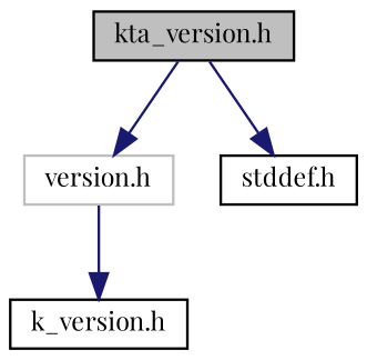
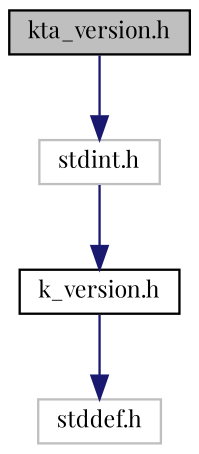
  digraph {
    fontname="Playfair Display"
    node [color=black fillcolor=white fontname="Playfair Display" fontsize=10 shape=record style=filled]
    edge [color=midnightblue fontname="Playfair Display" fontsize=10 labelfontname=Helvetica labelfontsize=10 style=solid]
    n1 [fillcolor=grey75 fontcolor=black height=0.2 label="kta_version.h" width=0.4]
-   n2 [color=grey75 height=0.2 label="version.h" width=0.4]
-   n3 [height=0.2 label="stddef.h" width=0.4]
+   n2 [color=grey75 height=0.2 label="stdint.h" width=0.4]
+   n3 [color=grey75 height=0.2 label="stddef.h" width=0.4]
    n4 [height=0.2 label="k_version.h" width=0.4]
    n1 -> n2
-   n1 -> n3
+   n4 -> n3
    n2 -> n4
  }
